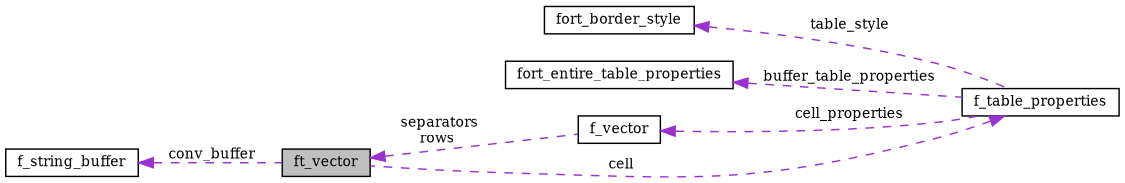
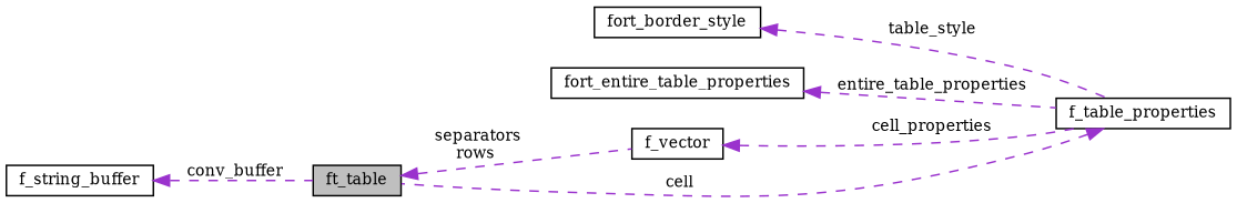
  digraph {
    fontname="DejaVu Serif"
    rankdir=LR
    node [color=black fillcolor=white fontname="DejaVu Serif" fontsize=10 shape=record style=filled]
    edge [color=darkorchid3 dir=back fontname="DejaVu Serif" fontsize=10 labelfontname=Helvetica labelfontsize=10 style=dashed]
-   n1 [fillcolor=grey75 fontcolor=black height=0.2 label=ft_vector width=0.4]
+   n1 [fillcolor=grey75 fontcolor=black height=0.2 label=ft_table width=0.4]
    n2 [height=0.2 label=f_vector width=0.4]
    n3 [height=0.2 label=f_table_properties width=0.4]
    n4 [height=0.2 label=f_string_buffer width=0.4]
    n5 [height=0.2 label=fort_border_style width=0.4]
    n6 [height=0.2 label=fort_entire_table_properties width=0.4]
    n1 -> n2 [label=" separators\nrows"]
    n2 -> n3 [label=" cell_properties"]
    n3 -> n1 [label=" cell"]
    n4 -> n1 [label=" conv_buffer"]
    n5 -> n3 [label=" table_style"]
-   n6 -> n3 [label=" buffer_table_properties"]
+   n6 -> n3 [label=" entire_table_properties"]
  }
